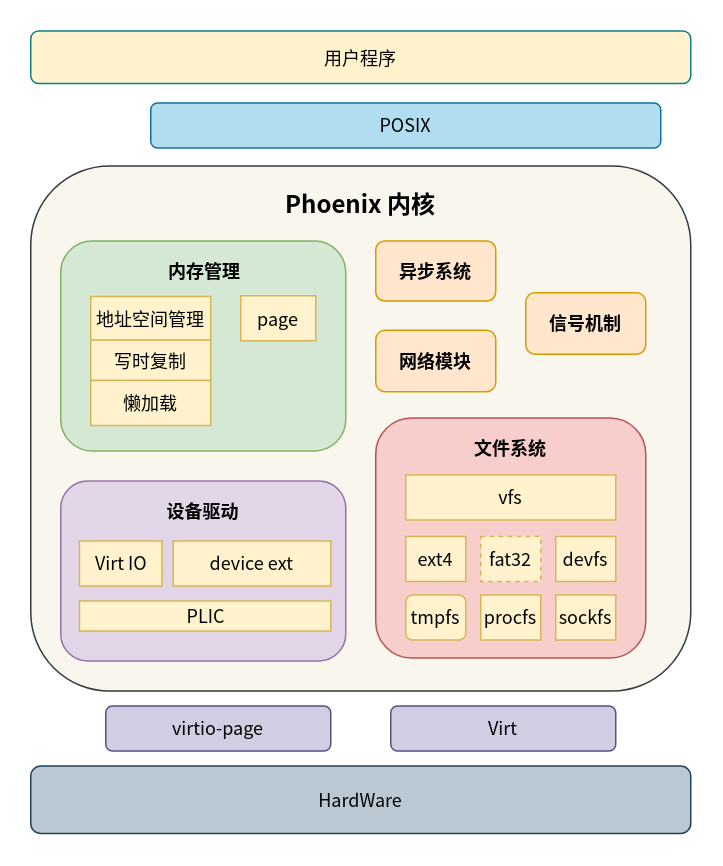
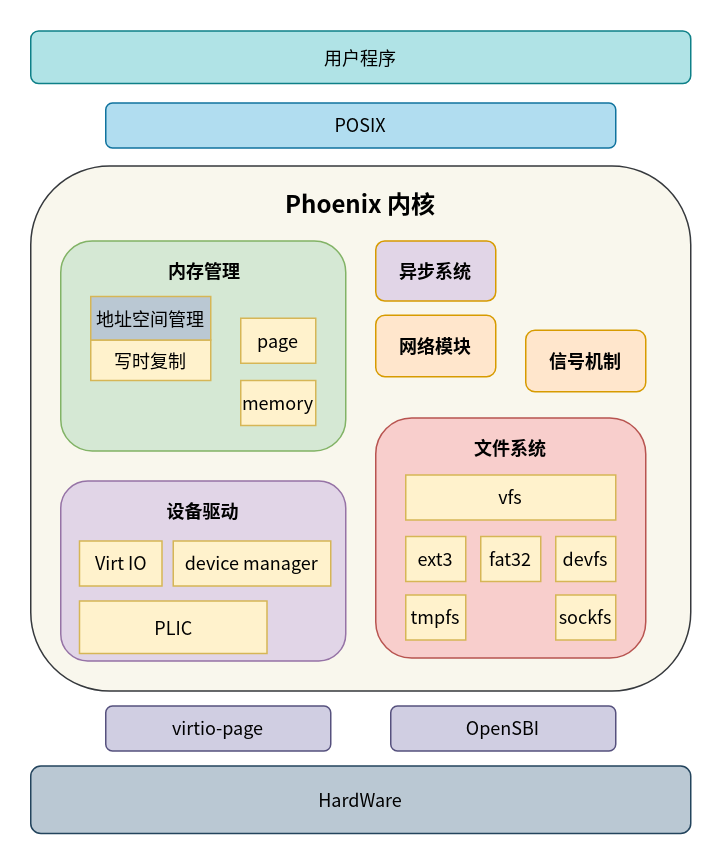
  <mxCell id="0" />
  <mxCell id="1" parent="0" />
- <mxCell id="2" value="用户程序" style="rounded=1;whiteSpace=wrap;html=1;fillColor=#fff2cc;strokeColor=#0e8088;fontFamily=Noto Sans CJK SC;fontSize=12;" vertex="1" parent="1"><mxGeometry x="20" y="20" width="440" height="35" as="geometry" /></mxCell>
+ <mxCell id="2" value="用户程序" style="rounded=1;whiteSpace=wrap;html=1;fillColor=#b0e3e6;strokeColor=#0e8088;fontFamily=Noto Sans CJK SC;fontSize=12;" vertex="1" parent="1"><mxGeometry x="20" y="20" width="440" height="35" as="geometry" /></mxCell>
  <mxCell id="3" value="" style="group;movable=1;resizable=1;rotatable=1;deletable=1;editable=1;locked=0;connectable=1;fontFamily=Noto Sans CJK SC;fontStyle=1;fontSize=12;" vertex="1" connectable="0" parent="1"><mxGeometry x="20" y="110" width="440" height="350" as="geometry" /></mxCell>
  <mxCell id="4" value="" style="rounded=1;whiteSpace=wrap;html=1;movable=1;resizable=1;rotatable=1;deletable=1;editable=1;locked=0;connectable=1;fillColor=#f9f7ed;strokeColor=#36393d;fontFamily=Noto Sans CJK SC;fontSize=12;" vertex="1" parent="3"><mxGeometry width="440" height="350" as="geometry" /></mxCell>
- <mxCell id="5" value="网络模块" style="rounded=1;whiteSpace=wrap;html=1;movable=1;resizable=1;rotatable=1;deletable=1;editable=1;locked=0;connectable=1;fillColor=#ffe6cc;strokeColor=#d79b00;fontFamily=Noto Sans CJK SC;fontStyle=1;fontSize=12;" vertex="1" parent="3"><mxGeometry x="230" y="109.5" width="80" height="41" as="geometry" /></mxCell>
+ <mxCell id="5" value="网络模块" style="rounded=1;whiteSpace=wrap;html=1;movable=1;resizable=1;rotatable=1;deletable=1;editable=1;locked=0;connectable=1;fillColor=#ffe6cc;strokeColor=#d79b00;fontFamily=Noto Sans CJK SC;fontStyle=1;fontSize=12;" vertex="1" parent="3"><mxGeometry x="230" y="99.5" width="80" height="41" as="geometry" /></mxCell>
  <mxCell id="6" value="" style="rounded=1;whiteSpace=wrap;html=1;movable=1;resizable=1;rotatable=1;deletable=1;editable=1;locked=0;connectable=1;fillColor=#d5e8d4;strokeColor=#82b366;fontFamily=Noto Sans CJK SC;fontSize=12;" vertex="1" parent="3"><mxGeometry x="20" y="50" width="190" height="140" as="geometry" /></mxCell>
  <mxCell id="7" value="&lt;b style=&quot;font-size: 12px;&quot;&gt;内存管理&lt;/b&gt;" style="text;html=1;align=center;verticalAlign=middle;whiteSpace=wrap;rounded=0;movable=1;resizable=1;rotatable=1;deletable=1;editable=1;locked=0;connectable=1;fontFamily=Noto Sans CJK SC;fontSize=12;" vertex="1" parent="3"><mxGeometry x="21.25" y="55" width="190" height="30" as="geometry" /></mxCell>
- <mxCell id="8" value="page" style="rounded=0;whiteSpace=wrap;html=1;movable=1;resizable=1;rotatable=1;deletable=1;editable=1;locked=0;connectable=1;fillColor=#fff2cc;strokeColor=#d6b656;fontFamily=Noto Sans CJK SC;fontSize=12;" vertex="1" parent="3"><mxGeometry x="140" y="86.5" width="50" height="30" as="geometry" /></mxCell>
+ <mxCell id="8" value="page" style="rounded=0;whiteSpace=wrap;html=1;movable=1;resizable=1;rotatable=1;deletable=1;editable=1;locked=0;connectable=1;fillColor=#fff2cc;strokeColor=#d6b656;fontFamily=Noto Sans CJK SC;fontSize=12;" vertex="1" parent="3"><mxGeometry x="140" y="101.5" width="50" height="30" as="geometry" /></mxCell>
  <mxCell id="9" value="写时复制" style="rounded=0;whiteSpace=wrap;html=1;movable=1;resizable=1;rotatable=1;deletable=1;editable=1;locked=0;connectable=1;fillColor=#fff2cc;strokeColor=#d6b656;fontFamily=Noto Sans CJK SC;fontSize=12;" vertex="1" parent="3"><mxGeometry x="40" y="116" width="80" height="27" as="geometry" /></mxCell>
- <mxCell id="10" value="懒加载" style="rounded=0;whiteSpace=wrap;html=1;movable=1;resizable=1;rotatable=1;deletable=1;editable=1;locked=0;connectable=1;fillColor=#fff2cc;strokeColor=#d6b656;fontFamily=Noto Sans CJK SC;fontSize=12;" vertex="1" parent="3"><mxGeometry x="40" y="143" width="80" height="30" as="geometry" /></mxCell>
- <mxCell id="11" value="地址空间管理" style="rounded=0;whiteSpace=wrap;html=1;movable=1;resizable=1;rotatable=1;deletable=1;editable=1;locked=0;connectable=1;fillColor=#fff2cc;strokeColor=#d6b656;fontFamily=Noto Sans CJK SC;fontSize=12;" vertex="1" parent="3"><mxGeometry x="40" y="87" width="80" height="29" as="geometry" /></mxCell>
+ <mxCell id="11" value="地址空间管理" style="rounded=0;whiteSpace=wrap;html=1;movable=1;resizable=1;rotatable=1;deletable=1;editable=1;locked=0;connectable=1;fillColor=#bac8d3;strokeColor=#d6b656;fontFamily=Noto Sans CJK SC;fontSize=12;" vertex="1" parent="3"><mxGeometry x="40" y="87" width="80" height="29" as="geometry" /></mxCell>
  <mxCell id="12" value="" style="rounded=1;whiteSpace=wrap;html=1;movable=1;resizable=1;rotatable=1;deletable=1;editable=1;locked=0;connectable=1;fillColor=#f8cecc;strokeColor=#b85450;fontFamily=Noto Sans CJK SC;fontSize=12;" vertex="1" parent="3"><mxGeometry x="230" y="168" width="180" height="160" as="geometry" /></mxCell>
  <mxCell id="13" value="&lt;b style=&quot;font-size: 12px;&quot;&gt;文件系统&lt;/b&gt;" style="text;html=1;align=center;verticalAlign=middle;whiteSpace=wrap;rounded=0;movable=1;resizable=1;rotatable=1;deletable=1;editable=1;locked=0;connectable=1;fontFamily=Noto Sans CJK SC;fontSize=12;" vertex="1" parent="3"><mxGeometry x="230" y="168" width="180" height="40" as="geometry" /></mxCell>
- <mxCell id="14" value="ext4" style="rounded=0;whiteSpace=wrap;html=1;movable=1;resizable=1;rotatable=1;deletable=1;editable=1;locked=0;connectable=1;fillColor=#fff2cc;strokeColor=#d6b656;fontFamily=Noto Sans CJK SC;fontSize=12;" vertex="1" parent="3"><mxGeometry x="250" y="247" width="40" height="30" as="geometry" /></mxCell>
+ <mxCell id="14" value="ext3" style="rounded=0;whiteSpace=wrap;html=1;movable=1;resizable=1;rotatable=1;deletable=1;editable=1;locked=0;connectable=1;fillColor=#fff2cc;strokeColor=#d6b656;fontFamily=Noto Sans CJK SC;fontSize=12;" vertex="1" parent="3"><mxGeometry x="250" y="247" width="40" height="30" as="geometry" /></mxCell>
  <mxCell id="15" value="vfs" style="rounded=0;whiteSpace=wrap;html=1;movable=1;resizable=1;rotatable=1;deletable=1;editable=1;locked=0;connectable=1;fillColor=#fff2cc;strokeColor=#d6b656;fontFamily=Noto Sans CJK SC;fontSize=12;" vertex="1" parent="3"><mxGeometry x="250" y="206" width="140" height="30" as="geometry" /></mxCell>
- <mxCell id="16" value="fat32" style="rounded=0;whiteSpace=wrap;html=1;movable=1;resizable=1;rotatable=1;deletable=1;editable=1;locked=0;connectable=1;fillColor=#fff2cc;strokeColor=#d6b656;fontFamily=Noto Sans CJK SC;fontSize=12;dashed=1;" vertex="1" parent="3"><mxGeometry x="300" y="247" width="40" height="30" as="geometry" /></mxCell>
- <mxCell id="17" value="tmpfs" style="whiteSpace=wrap;html=1;movable=1;resizable=1;rotatable=1;deletable=1;editable=1;locked=0;connectable=1;fillColor=#fff2cc;strokeColor=#d6b656;fontFamily=Noto Sans CJK SC;fontSize=12;rounded=1;" vertex="1" parent="3"><mxGeometry x="250" y="286" width="40" height="30" as="geometry" /></mxCell>
+ <mxCell id="16" value="fat32" style="rounded=0;whiteSpace=wrap;html=1;movable=1;resizable=1;rotatable=1;deletable=1;editable=1;locked=0;connectable=1;fillColor=#fff2cc;strokeColor=#d6b656;fontFamily=Noto Sans CJK SC;fontSize=12;" vertex="1" parent="3"><mxGeometry x="300" y="247" width="40" height="30" as="geometry" /></mxCell>
+ <mxCell id="17" value="tmpfs" style="rounded=0;whiteSpace=wrap;html=1;movable=1;resizable=1;rotatable=1;deletable=1;editable=1;locked=0;connectable=1;fillColor=#fff2cc;strokeColor=#d6b656;fontFamily=Noto Sans CJK SC;fontSize=12;" vertex="1" parent="3"><mxGeometry x="250" y="286" width="40" height="30" as="geometry" /></mxCell>
  <mxCell id="18" value="devfs" style="rounded=0;whiteSpace=wrap;html=1;movable=1;resizable=1;rotatable=1;deletable=1;editable=1;locked=0;connectable=1;fillColor=#fff2cc;strokeColor=#d6b656;fontFamily=Noto Sans CJK SC;fontSize=12;" vertex="1" parent="3"><mxGeometry x="350" y="247" width="40" height="30" as="geometry" /></mxCell>
- <mxCell id="19" value="procfs" style="rounded=0;whiteSpace=wrap;html=1;movable=1;resizable=1;rotatable=1;deletable=1;editable=1;locked=0;connectable=1;fillColor=#fff2cc;strokeColor=#d6b656;fontFamily=Noto Sans CJK SC;fontSize=12;" vertex="1" parent="3"><mxGeometry x="300" y="286" width="40" height="30" as="geometry" /></mxCell>
  <mxCell id="20" value="sockfs" style="rounded=0;whiteSpace=wrap;html=1;movable=1;resizable=1;rotatable=1;deletable=1;editable=1;locked=0;connectable=1;fillColor=#fff2cc;strokeColor=#d6b656;fontFamily=Noto Sans CJK SC;fontSize=12;" vertex="1" parent="3"><mxGeometry x="350" y="286" width="40" height="30" as="geometry" /></mxCell>
- <mxCell id="22" value="信号机制" style="rounded=1;whiteSpace=wrap;html=1;movable=1;resizable=1;rotatable=1;deletable=1;editable=1;locked=0;connectable=1;fillColor=#ffe6cc;strokeColor=#d79b00;fontFamily=Noto Sans CJK SC;fontStyle=1;fontSize=12;" vertex="1" parent="3"><mxGeometry x="330" y="84.5" width="80" height="41" as="geometry" /></mxCell>
- <mxCell id="23" value="异步系统" style="rounded=1;whiteSpace=wrap;html=1;movable=1;resizable=1;rotatable=1;deletable=1;editable=1;locked=0;connectable=1;fillColor=#ffe6cc;strokeColor=#d79b00;fontFamily=Noto Sans CJK SC;fontStyle=1;fontSize=12;" vertex="1" parent="3"><mxGeometry x="230" y="50" width="80" height="40" as="geometry" /></mxCell>
+ <mxCell id="21" value="memory" style="rounded=0;whiteSpace=wrap;html=1;movable=1;resizable=1;rotatable=1;deletable=1;editable=1;locked=0;connectable=1;fillColor=#fff2cc;strokeColor=#d6b656;fontFamily=Noto Sans CJK SC;fontSize=12;" vertex="1" parent="3"><mxGeometry x="140" y="143" width="50" height="30" as="geometry" /></mxCell>
+ <mxCell id="22" value="信号机制" style="rounded=1;whiteSpace=wrap;html=1;movable=1;resizable=1;rotatable=1;deletable=1;editable=1;locked=0;connectable=1;fillColor=#ffe6cc;strokeColor=#d79b00;fontFamily=Noto Sans CJK SC;fontStyle=1;fontSize=12;" vertex="1" parent="3"><mxGeometry x="330" y="109.5" width="80" height="41" as="geometry" /></mxCell>
+ <mxCell id="23" value="异步系统" style="rounded=1;whiteSpace=wrap;html=1;movable=1;resizable=1;rotatable=1;deletable=1;editable=1;locked=0;connectable=1;fillColor=#e1d5e7;strokeColor=#d79b00;fontFamily=Noto Sans CJK SC;fontStyle=1;fontSize=12;" vertex="1" parent="3"><mxGeometry x="230" y="50" width="80" height="40" as="geometry" /></mxCell>
  <mxCell id="24" value="" style="rounded=1;whiteSpace=wrap;html=1;movable=1;resizable=1;rotatable=1;deletable=1;editable=1;locked=0;connectable=1;fillColor=#e1d5e7;strokeColor=#9673a6;fontFamily=Noto Sans CJK SC;fontSize=12;" vertex="1" parent="3"><mxGeometry x="20" y="210" width="190" height="120" as="geometry" /></mxCell>
  <mxCell id="25" value="&lt;b style=&quot;font-size: 12px;&quot;&gt;设备驱动&lt;/b&gt;" style="text;html=1;align=center;verticalAlign=middle;whiteSpace=wrap;rounded=0;movable=1;resizable=1;rotatable=1;deletable=1;editable=1;locked=0;connectable=1;fontFamily=Noto Sans CJK SC;fontSize=12;" vertex="1" parent="3"><mxGeometry x="20" y="210" width="190" height="40" as="geometry" /></mxCell>
  <mxCell id="26" value="Virt IO" style="rounded=0;whiteSpace=wrap;html=1;movable=1;resizable=1;rotatable=1;deletable=1;editable=1;locked=0;connectable=1;fillColor=#fff2cc;strokeColor=#d6b656;fontFamily=Noto Sans CJK SC;fontSize=12;" vertex="1" parent="3"><mxGeometry x="32.5" y="250" width="55" height="30" as="geometry" /></mxCell>
- <mxCell id="27" value="PLIC" style="rounded=0;whiteSpace=wrap;html=1;movable=1;resizable=1;rotatable=1;deletable=1;editable=1;locked=0;connectable=1;fillColor=#fff2cc;strokeColor=#d6b656;fontFamily=Noto Sans CJK SC;fontSize=12;" vertex="1" parent="3"><mxGeometry x="32.5" y="290" width="167.5" height="20" as="geometry" /></mxCell>
- <mxCell id="28" value="device ext" style="rounded=0;whiteSpace=wrap;html=1;movable=1;resizable=1;rotatable=1;deletable=1;editable=1;locked=0;connectable=1;fillColor=#fff2cc;strokeColor=#d6b656;fontFamily=Noto Sans CJK SC;fontSize=12;" vertex="1" parent="3"><mxGeometry x="95" y="250" width="105" height="30" as="geometry" /></mxCell>
+ <mxCell id="27" value="PLIC" style="rounded=0;whiteSpace=wrap;html=1;movable=1;resizable=1;rotatable=1;deletable=1;editable=1;locked=0;connectable=1;fillColor=#fff2cc;strokeColor=#d6b656;fontFamily=Noto Sans CJK SC;fontSize=12;" vertex="1" parent="3"><mxGeometry x="32.5" y="290" width="125" height="35" as="geometry" /></mxCell>
+ <mxCell id="28" value="device manager" style="rounded=0;whiteSpace=wrap;html=1;movable=1;resizable=1;rotatable=1;deletable=1;editable=1;locked=0;connectable=1;fillColor=#fff2cc;strokeColor=#d6b656;fontFamily=Noto Sans CJK SC;fontSize=12;" vertex="1" parent="3"><mxGeometry x="95" y="250" width="105" height="30" as="geometry" /></mxCell>
  <mxCell id="29" value="&lt;b style=&quot;font-size: 16px;&quot;&gt;&lt;font style=&quot;font-size: 16px;&quot;&gt;Phoenix 内核&lt;/font&gt;&lt;/b&gt;" style="text;html=1;align=center;verticalAlign=middle;whiteSpace=wrap;rounded=0;movable=1;resizable=1;rotatable=1;deletable=1;editable=1;locked=0;connectable=1;fontFamily=Noto Sans CJK SC;fontSize=16;" vertex="1" parent="3"><mxGeometry width="440" height="50" as="geometry" /></mxCell>
- <mxCell id="30" value="POSIX" style="rounded=1;whiteSpace=wrap;html=1;fillColor=#b1ddf0;strokeColor=#10739e;fontFamily=Noto Sans CJK SC;fontSize=12;" vertex="1" parent="1"><mxGeometry x="100" y="68" width="340" height="30" as="geometry" /></mxCell>
+ <mxCell id="30" value="POSIX" style="rounded=1;whiteSpace=wrap;html=1;fillColor=#b1ddf0;strokeColor=#10739e;fontFamily=Noto Sans CJK SC;fontSize=12;" vertex="1" parent="1"><mxGeometry x="70" y="68" width="340" height="30" as="geometry" /></mxCell>
  <mxCell id="31" value="HardWare" style="rounded=1;whiteSpace=wrap;html=1;fillColor=#bac8d3;strokeColor=#23445d;fontFamily=Noto Sans CJK SC;fontSize=12;" vertex="1" parent="1"><mxGeometry x="20" y="510" width="440" height="45" as="geometry" /></mxCell>
- <mxCell id="32" value="Virt" style="rounded=1;whiteSpace=wrap;html=1;fillColor=#d0cee2;strokeColor=#56517e;fontFamily=Noto Sans CJK SC;fontSize=12;" vertex="1" parent="1"><mxGeometry x="260" y="470" width="150" height="30" as="geometry" /></mxCell>
+ <mxCell id="32" value="OpenSBI" style="rounded=1;whiteSpace=wrap;html=1;fillColor=#d0cee2;strokeColor=#56517e;fontFamily=Noto Sans CJK SC;fontSize=12;" vertex="1" parent="1"><mxGeometry x="260" y="470" width="150" height="30" as="geometry" /></mxCell>
  <mxCell id="33" value="virtio-page" style="rounded=1;whiteSpace=wrap;html=1;fillColor=#d0cee2;strokeColor=#56517e;fontFamily=Noto Sans CJK SC;fontSize=12;" vertex="1" parent="1"><mxGeometry x="70" y="470" width="150" height="30" as="geometry" /></mxCell>
